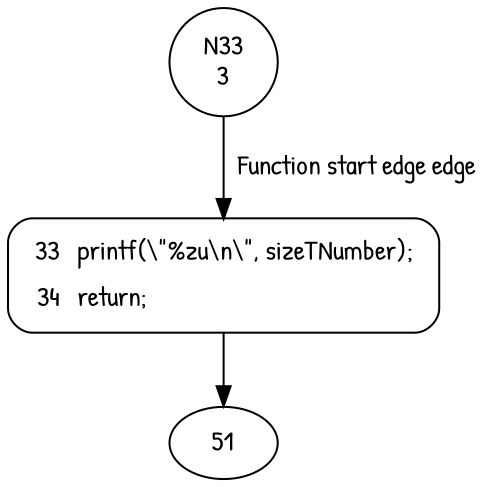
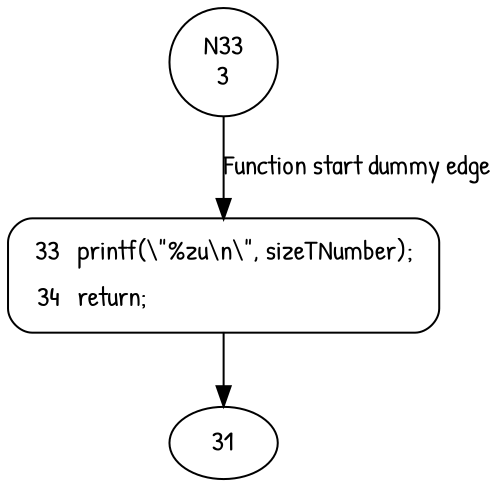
  digraph {
    fontname="Patrick Hand"
    node [fontname="Patrick Hand"]
    edge [fontname="Patrick Hand"]
    n1 [label="N33\n3" shape=circle]
    n2 [fillcolor=white label=<<table border="0" cellborder="0" cellpadding="3" bgcolor="white"><tr><td align="right">33</td><td align="left">printf(\&quot;%zu\n\&quot;, sizeTNumber);</td></tr><tr><td align="right">34</td><td align="left">return;</td></tr></table>> penwidth=1 shape=Mrecord style="filled,bold"]
-   31 [label=51]
-   n1 -> n2 [label="Function start edge edge"]
+   31
+   n1 -> n2 [label="Function start dummy edge"]
    n2 -> 31
  }
